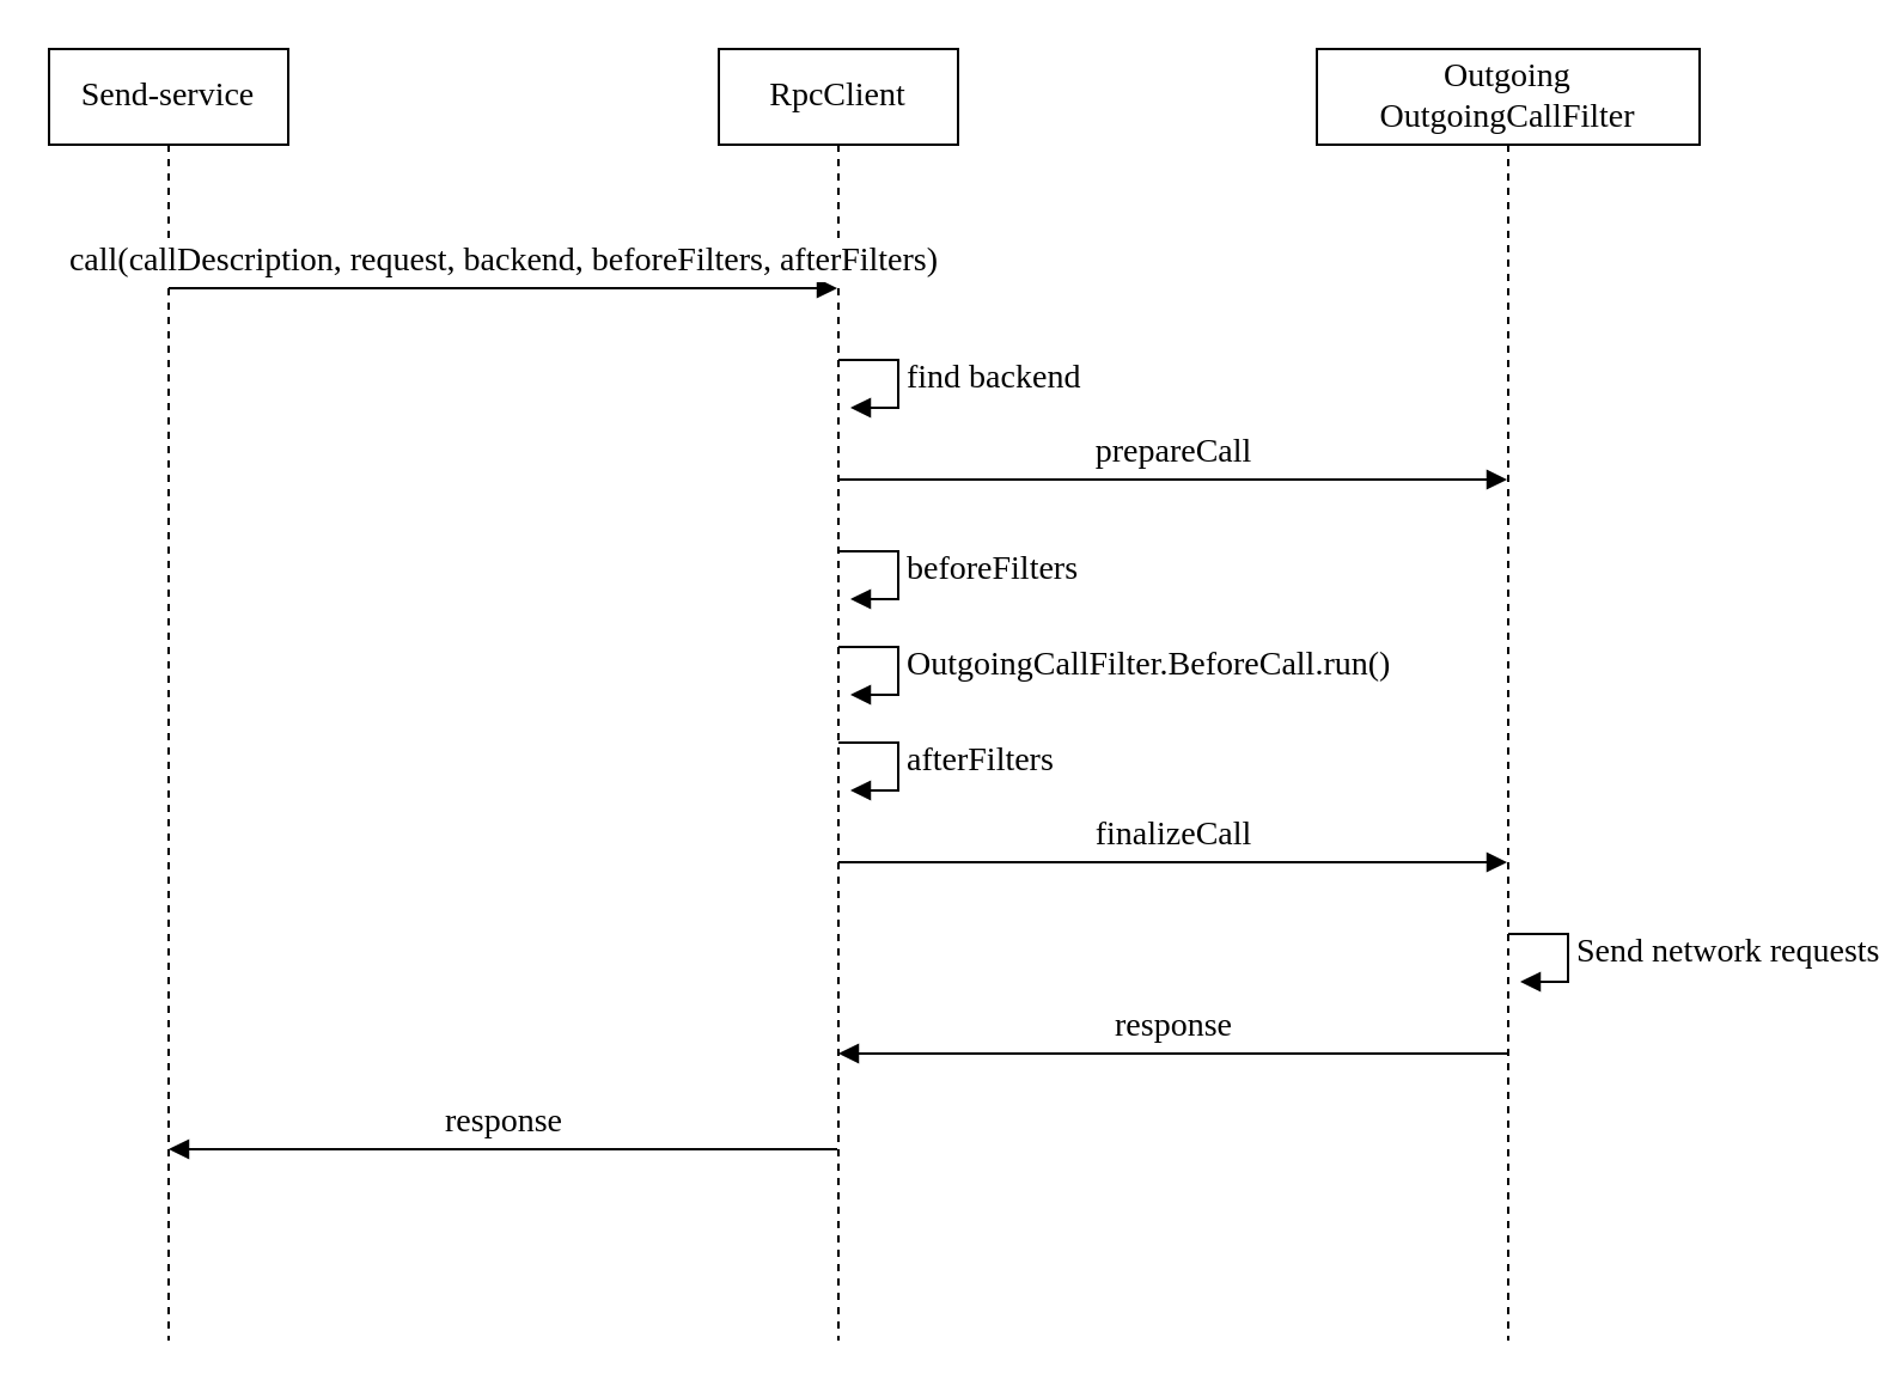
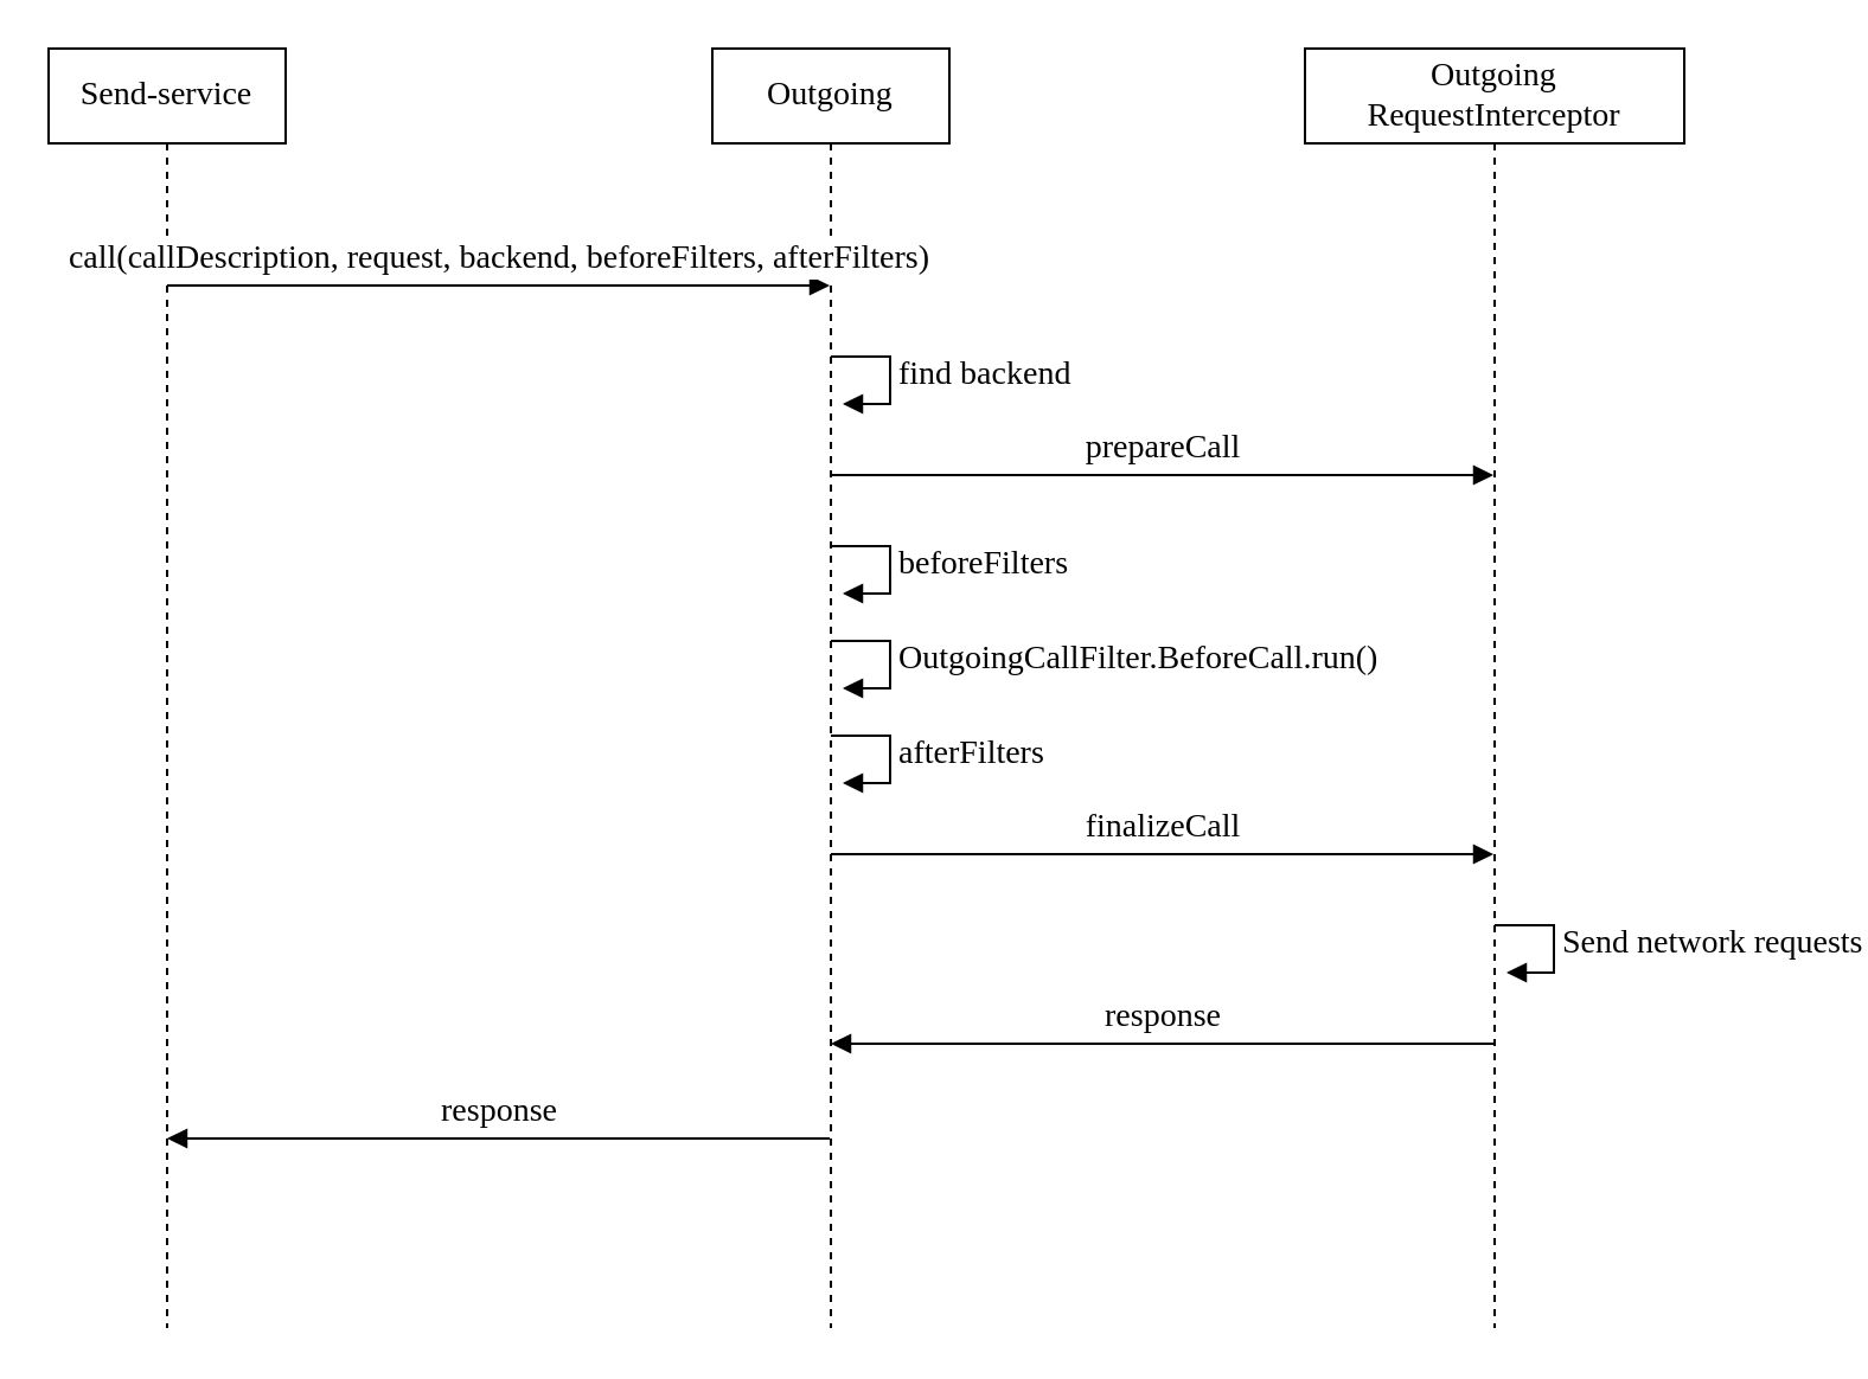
  <mxCell id="0" />
  <mxCell id="1" parent="0" />
  <mxCell id="2" value="Send-service" style="shape=umlLifeline;perimeter=lifelinePerimeter;whiteSpace=wrap;html=1;container=1;collapsible=0;recursiveResize=0;outlineConnect=0;fontFamily=IBM Plex Sans;fontSize=14;align=center;" vertex="1" parent="1"><mxGeometry x="20" y="20" width="100" height="540" as="geometry" /></mxCell>
- <mxCell id="3" value="Outgoing&lt;br&gt;OutgoingCallFilter" style="shape=umlLifeline;perimeter=lifelinePerimeter;whiteSpace=wrap;html=1;container=1;collapsible=0;recursiveResize=0;outlineConnect=0;fontFamily=IBM Plex Sans;fontSize=14;align=center;" vertex="1" parent="1"><mxGeometry x="550" y="20" width="160" height="540" as="geometry" /></mxCell>
- <mxCell id="4" value="RpcClient" style="shape=umlLifeline;perimeter=lifelinePerimeter;whiteSpace=wrap;html=1;container=1;collapsible=0;recursiveResize=0;outlineConnect=0;fontFamily=IBM Plex Sans;fontSize=14;align=center;" vertex="1" parent="1"><mxGeometry x="300" y="20" width="100" height="540" as="geometry" /></mxCell>
+ <mxCell id="3" value="Outgoing&lt;br&gt;RequestInterceptor" style="shape=umlLifeline;perimeter=lifelinePerimeter;whiteSpace=wrap;html=1;container=1;collapsible=0;recursiveResize=0;outlineConnect=0;fontFamily=IBM Plex Sans;fontSize=14;align=center;" vertex="1" parent="1"><mxGeometry x="550" y="20" width="160" height="540" as="geometry" /></mxCell>
+ <mxCell id="4" value="Outgoing" style="shape=umlLifeline;perimeter=lifelinePerimeter;whiteSpace=wrap;html=1;container=1;collapsible=0;recursiveResize=0;outlineConnect=0;fontFamily=IBM Plex Sans;fontSize=14;align=center;" vertex="1" parent="1"><mxGeometry x="300" y="20" width="100" height="540" as="geometry" /></mxCell>
  <mxCell id="5" value="find backend" style="edgeStyle=orthogonalEdgeStyle;html=1;align=left;spacingLeft=2;endArrow=block;rounded=0;entryX=1;entryY=0;fontFamily=IBM Plex Sans;fontSize=14;" edge="1" parent="4"><mxGeometry relative="1" as="geometry"><mxPoint x="50" y="130" as="sourcePoint" /><Array as="points"><mxPoint x="75" y="130" /></Array><mxPoint x="55" y="150" as="targetPoint" /></mxGeometry></mxCell>
  <mxCell id="6" value="OutgoingCallFilter.BeforeCall.run()" style="edgeStyle=orthogonalEdgeStyle;html=1;align=left;spacingLeft=2;endArrow=block;rounded=0;entryX=1;entryY=0;fontFamily=IBM Plex Sans;fontSize=14;" edge="1" parent="4"><mxGeometry relative="1" as="geometry"><mxPoint x="50" y="250" as="sourcePoint" /><Array as="points"><mxPoint x="75" y="250" /></Array><mxPoint x="55" y="270" as="targetPoint" /></mxGeometry></mxCell>
  <mxCell id="7" value="call(callDescription, request, backend, beforeFilters, afterFilters)" style="html=1;verticalAlign=bottom;endArrow=block;fontFamily=IBM Plex Sans;fontSize=14;" edge="1" parent="1"><mxGeometry width="80" relative="1" as="geometry"><mxPoint x="70" y="120" as="sourcePoint" /><mxPoint x="349.5" y="120" as="targetPoint" /></mxGeometry></mxCell>
  <mxCell id="8" value="prepareCall" style="html=1;verticalAlign=bottom;endArrow=block;fontFamily=IBM Plex Sans;fontSize=14;" edge="1" parent="1"><mxGeometry width="80" relative="1" as="geometry"><mxPoint x="350" y="200" as="sourcePoint" /><mxPoint x="629.5" y="200" as="targetPoint" /></mxGeometry></mxCell>
  <mxCell id="9" value="finalizeCall" style="html=1;verticalAlign=bottom;endArrow=block;fontFamily=IBM Plex Sans;fontSize=14;" edge="1" parent="1"><mxGeometry width="80" relative="1" as="geometry"><mxPoint x="350" y="360" as="sourcePoint" /><mxPoint x="629.5" y="360" as="targetPoint" /></mxGeometry></mxCell>
  <mxCell id="10" value="response" style="html=1;verticalAlign=bottom;endArrow=block;fontFamily=IBM Plex Sans;fontSize=14;" edge="1" parent="1"><mxGeometry width="80" relative="1" as="geometry"><mxPoint x="629.5" y="440" as="sourcePoint" /><mxPoint x="350" y="440" as="targetPoint" /></mxGeometry></mxCell>
  <mxCell id="11" value="Send network requests" style="edgeStyle=orthogonalEdgeStyle;html=1;align=left;spacingLeft=2;endArrow=block;rounded=0;entryX=1;entryY=0;fontFamily=IBM Plex Sans;fontSize=14;" edge="1" parent="1"><mxGeometry relative="1" as="geometry"><mxPoint x="630" y="390" as="sourcePoint" /><Array as="points"><mxPoint x="655" y="390" /></Array><mxPoint x="635" y="410" as="targetPoint" /></mxGeometry></mxCell>
  <mxCell id="12" value="response" style="html=1;verticalAlign=bottom;endArrow=block;fontFamily=IBM Plex Sans;fontSize=14;" edge="1" parent="1"><mxGeometry width="80" relative="1" as="geometry"><mxPoint x="349.5" y="480" as="sourcePoint" /><mxPoint x="70" y="480" as="targetPoint" /></mxGeometry></mxCell>
  <mxCell id="13" value="beforeFilters" style="edgeStyle=orthogonalEdgeStyle;html=1;align=left;spacingLeft=2;endArrow=block;rounded=0;entryX=1;entryY=0;fontFamily=IBM Plex Sans;fontSize=14;" edge="1" parent="1"><mxGeometry relative="1" as="geometry"><mxPoint x="350" y="230" as="sourcePoint" /><Array as="points"><mxPoint x="375" y="230" /></Array><mxPoint x="355" y="250" as="targetPoint" /></mxGeometry></mxCell>
  <mxCell id="14" value="afterFilters" style="edgeStyle=orthogonalEdgeStyle;html=1;align=left;spacingLeft=2;endArrow=block;rounded=0;entryX=1;entryY=0;fontFamily=IBM Plex Sans;fontSize=14;" edge="1" parent="1"><mxGeometry relative="1" as="geometry"><mxPoint x="350" y="310" as="sourcePoint" /><Array as="points"><mxPoint x="375" y="310" /></Array><mxPoint x="355" y="330" as="targetPoint" /></mxGeometry></mxCell>
